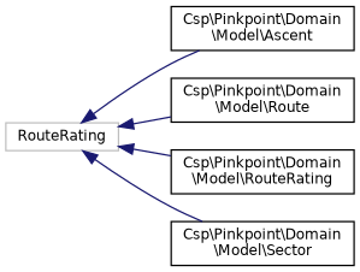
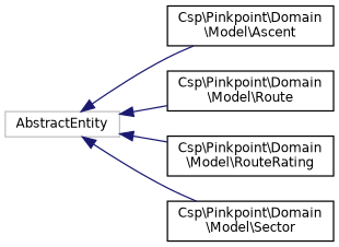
  digraph {
    rankdir=LR
    node [color=black fillcolor=white fontname=Helvetica fontsize=10 shape=record style=filled]
    edge [color=midnightblue dir=back fontname=Helvetica fontsize=10 labelfontname=Helvetica labelfontsize=10 style=solid]
-   n1 [color=grey75 height=0.2 label=RouteRating width=0.4]
+   n1 [color=grey75 height=0.2 label=AbstractEntity width=0.4]
    n2 [height=0.2 label="Csp\\Pinkpoint\\Domain\l\\Model\\Ascent" width=0.4]
    n3 [height=0.2 label="Csp\\Pinkpoint\\Domain\l\\Model\\Route" width=0.4]
    n4 [height=0.2 label="Csp\\Pinkpoint\\Domain\l\\Model\\RouteRating" width=0.4]
    n5 [height=0.2 label="Csp\\Pinkpoint\\Domain\l\\Model\\Sector" width=0.4]
    n1 -> n2
    n1 -> n3
    n1 -> n4
    n1 -> n5
  }
